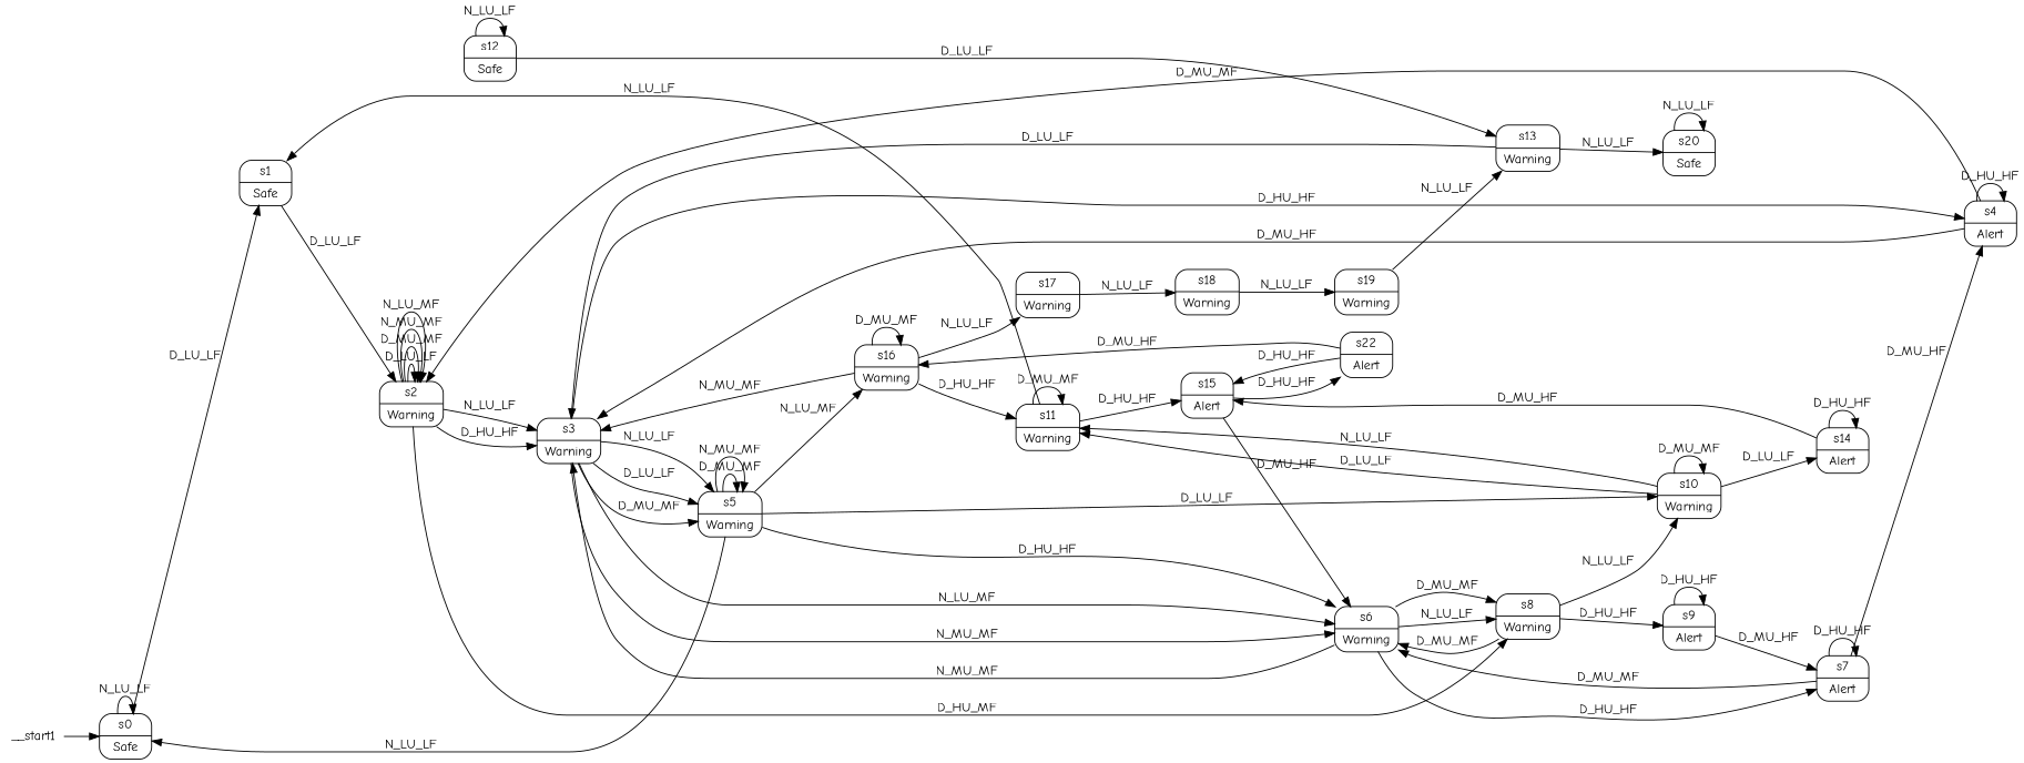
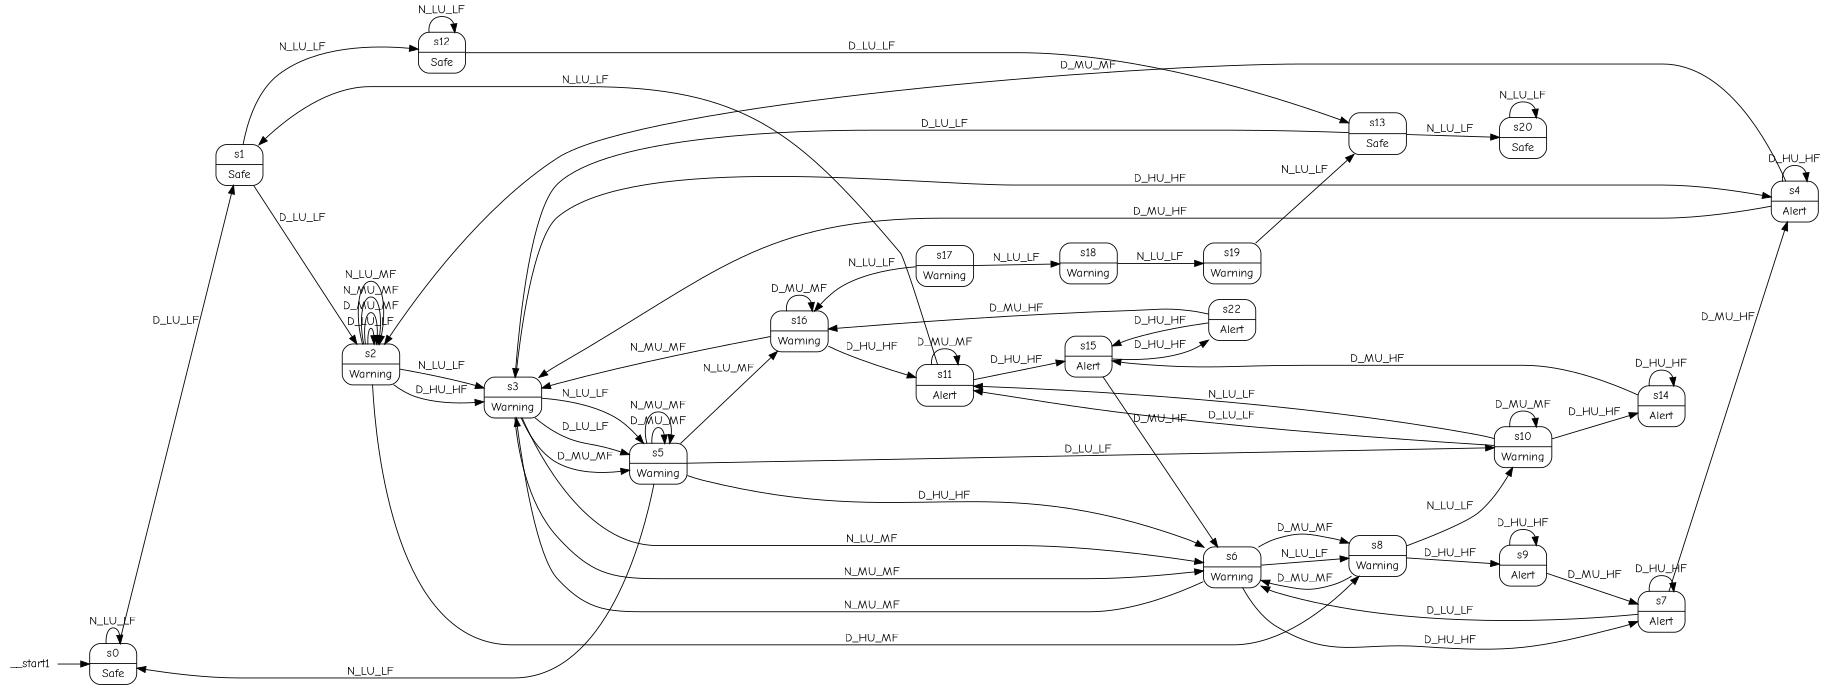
  digraph {
    fontname="Comic Neue"
    rankdir=LR
    node [fontname="Comic Neue" shape=record style=rounded]
    edge [fontname="Comic Neue"]
    n1 [label="s0|Safe"]
    n2 [label="s1|Safe"]
    n3 [label="s2|Warning"]
    n4 [label="s12|Safe"]
    n5 [label="s3|Warning"]
    n6 [label="s8|Warning"]
-   n7 [label="s13|Warning"]
+   n7 [label="s13|Safe"]
    n8 [label="s4|Alert"]
    n9 [label="s5|Warning"]
    n10 [label="s6|Warning"]
    n11 [label="s10|Warning"]
    n12 [label="s9|Alert"]
    n13 [label="s16|Warning"]
    n14 [label="s7|Alert"]
-   n15 [label="s11|Warning"]
+   n15 [label="s11|Alert"]
    n16 [label="s14|Alert"]
    n17 [label="s17|Warning"]
    n18 [label="s15|Alert"]
    n19 [label="s22|Alert"]
    n20 [label="s20|Safe"]
    n21 [label="s18|Warning"]
    n22 [label="s19|Warning"]
    n23 [label=__start1 shape=none style=""]
    n1 -> n1 [label=N_LU_LF]
    n1 -> n2 [label=D_LU_LF]
    n2 -> n3 [label=D_LU_LF]
+   n2 -> n4 [label=N_LU_LF]
    n3 -> n3 [label=D_LU_LF]
    n3 -> n3 [label=D_MU_MF]
    n3 -> n3 [label=N_MU_MF]
    n3 -> n3 [label=N_LU_MF]
    n3 -> n5 [label=D_HU_HF]
    n3 -> n5 [label=N_LU_LF]
    n3 -> n6 [label=D_HU_MF]
    n4 -> n4 [label=N_LU_LF]
    n4 -> n7 [label=D_LU_LF]
    n5 -> n8 [label=D_HU_HF]
    n5 -> n9 [label=D_MU_MF]
    n5 -> n9 [label=N_LU_LF]
    n5 -> n9 [label=D_LU_LF]
    n5 -> n10 [label=N_LU_MF]
    n5 -> n10 [label=N_MU_MF]
    n6 -> n10 [label=D_MU_MF]
    n6 -> n11 [label=N_LU_LF]
    n6 -> n12 [label=D_HU_HF]
    n7 -> n5 [label=D_LU_LF]
    n7 -> n20 [label=N_LU_LF]
    n8 -> n3 [label=D_MU_MF]
    n8 -> n5 [label=D_MU_HF]
    n8 -> n8 [label=D_HU_HF]
    n9 -> n1 [label=N_LU_LF]
    n9 -> n9 [label=D_MU_MF]
    n9 -> n9 [label=N_MU_MF]
    n9 -> n10 [label=D_HU_HF]
    n9 -> n11 [label=D_LU_LF]
    n9 -> n13 [label=N_LU_MF]
    n10 -> n5 [label=N_MU_MF]
    n10 -> n6 [label=D_MU_MF]
    n10 -> n6 [label=N_LU_LF]
    n10 -> n14 [label=D_HU_HF]
    n11 -> n11 [label=D_MU_MF]
    n11 -> n15 [label=N_LU_LF]
    n11 -> n15 [label=D_LU_LF]
-   n11 -> n16 [label=D_LU_LF]
+   n11 -> n16 [label=D_HU_HF]
    n12 -> n12 [label=D_HU_HF]
    n12 -> n14 [label=D_MU_HF]
    n13 -> n5 [label=N_MU_MF]
    n13 -> n13 [label=D_MU_MF]
    n13 -> n15 [label=D_HU_HF]
-   n13 -> n17 [label=N_LU_LF]
+   n17 -> n13 [label=N_LU_LF]
    n14 -> n8 [label=D_MU_HF]
-   n14 -> n10 [label=D_MU_MF]
+   n14 -> n10 [label=D_LU_LF]
    n14 -> n14 [label=D_HU_HF]
    n15 -> n2 [label=N_LU_LF]
    n15 -> n15 [label=D_MU_MF]
    n15 -> n18 [label=D_HU_HF]
    n16 -> n16 [label=D_HU_HF]
    n16 -> n18 [label=D_MU_HF]
    n17 -> n21 [label=N_LU_LF]
    n18 -> n10 [label=D_MU_HF]
    n18 -> n19 [label=D_HU_HF]
    n19 -> n13 [label=D_MU_HF]
    n19 -> n18 [label=D_HU_HF]
    n20 -> n20 [label=N_LU_LF]
    n21 -> n22 [label=N_LU_LF]
    n22 -> n7 [label=N_LU_LF]
    n23 -> n1
  }
